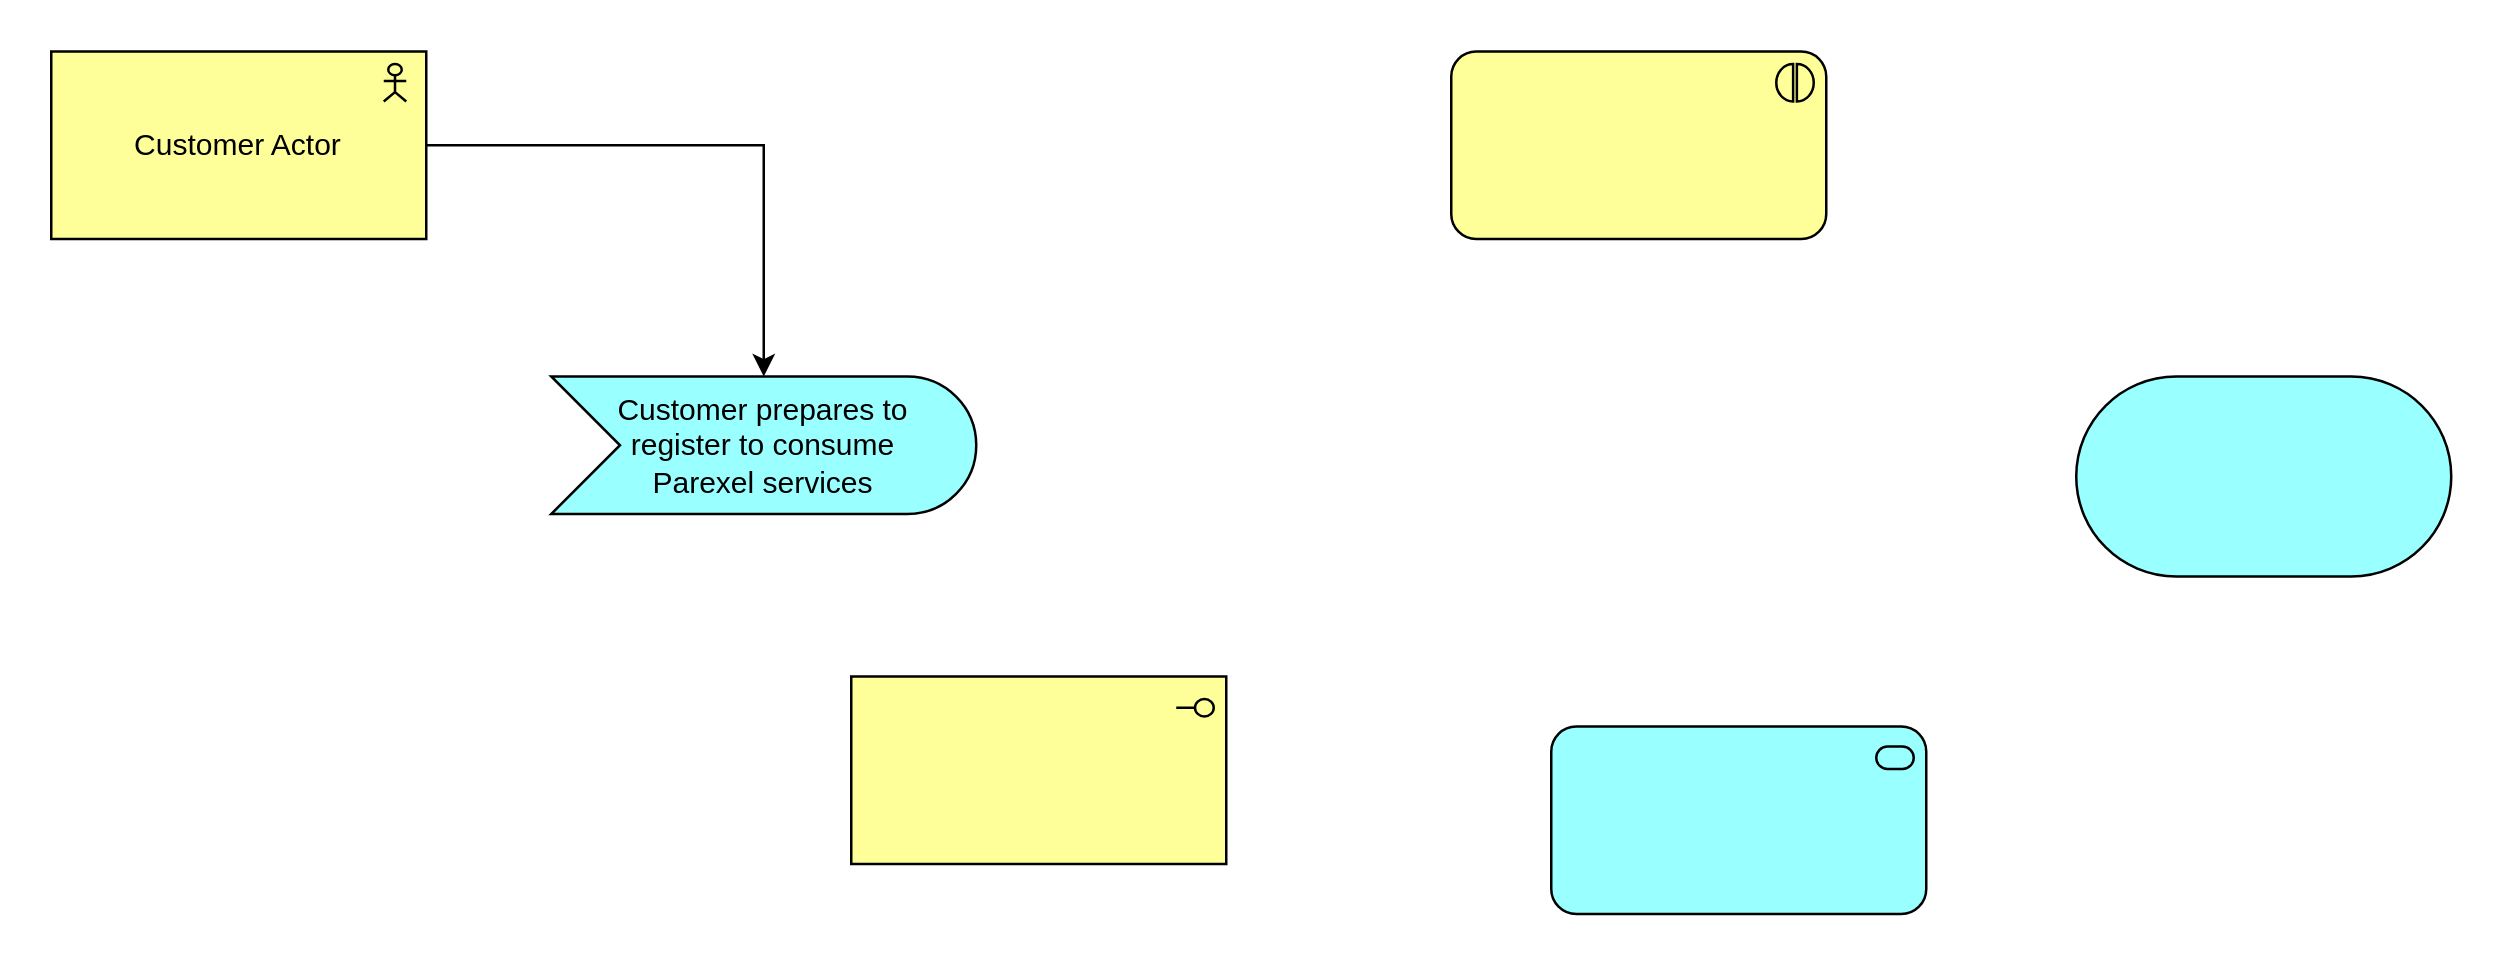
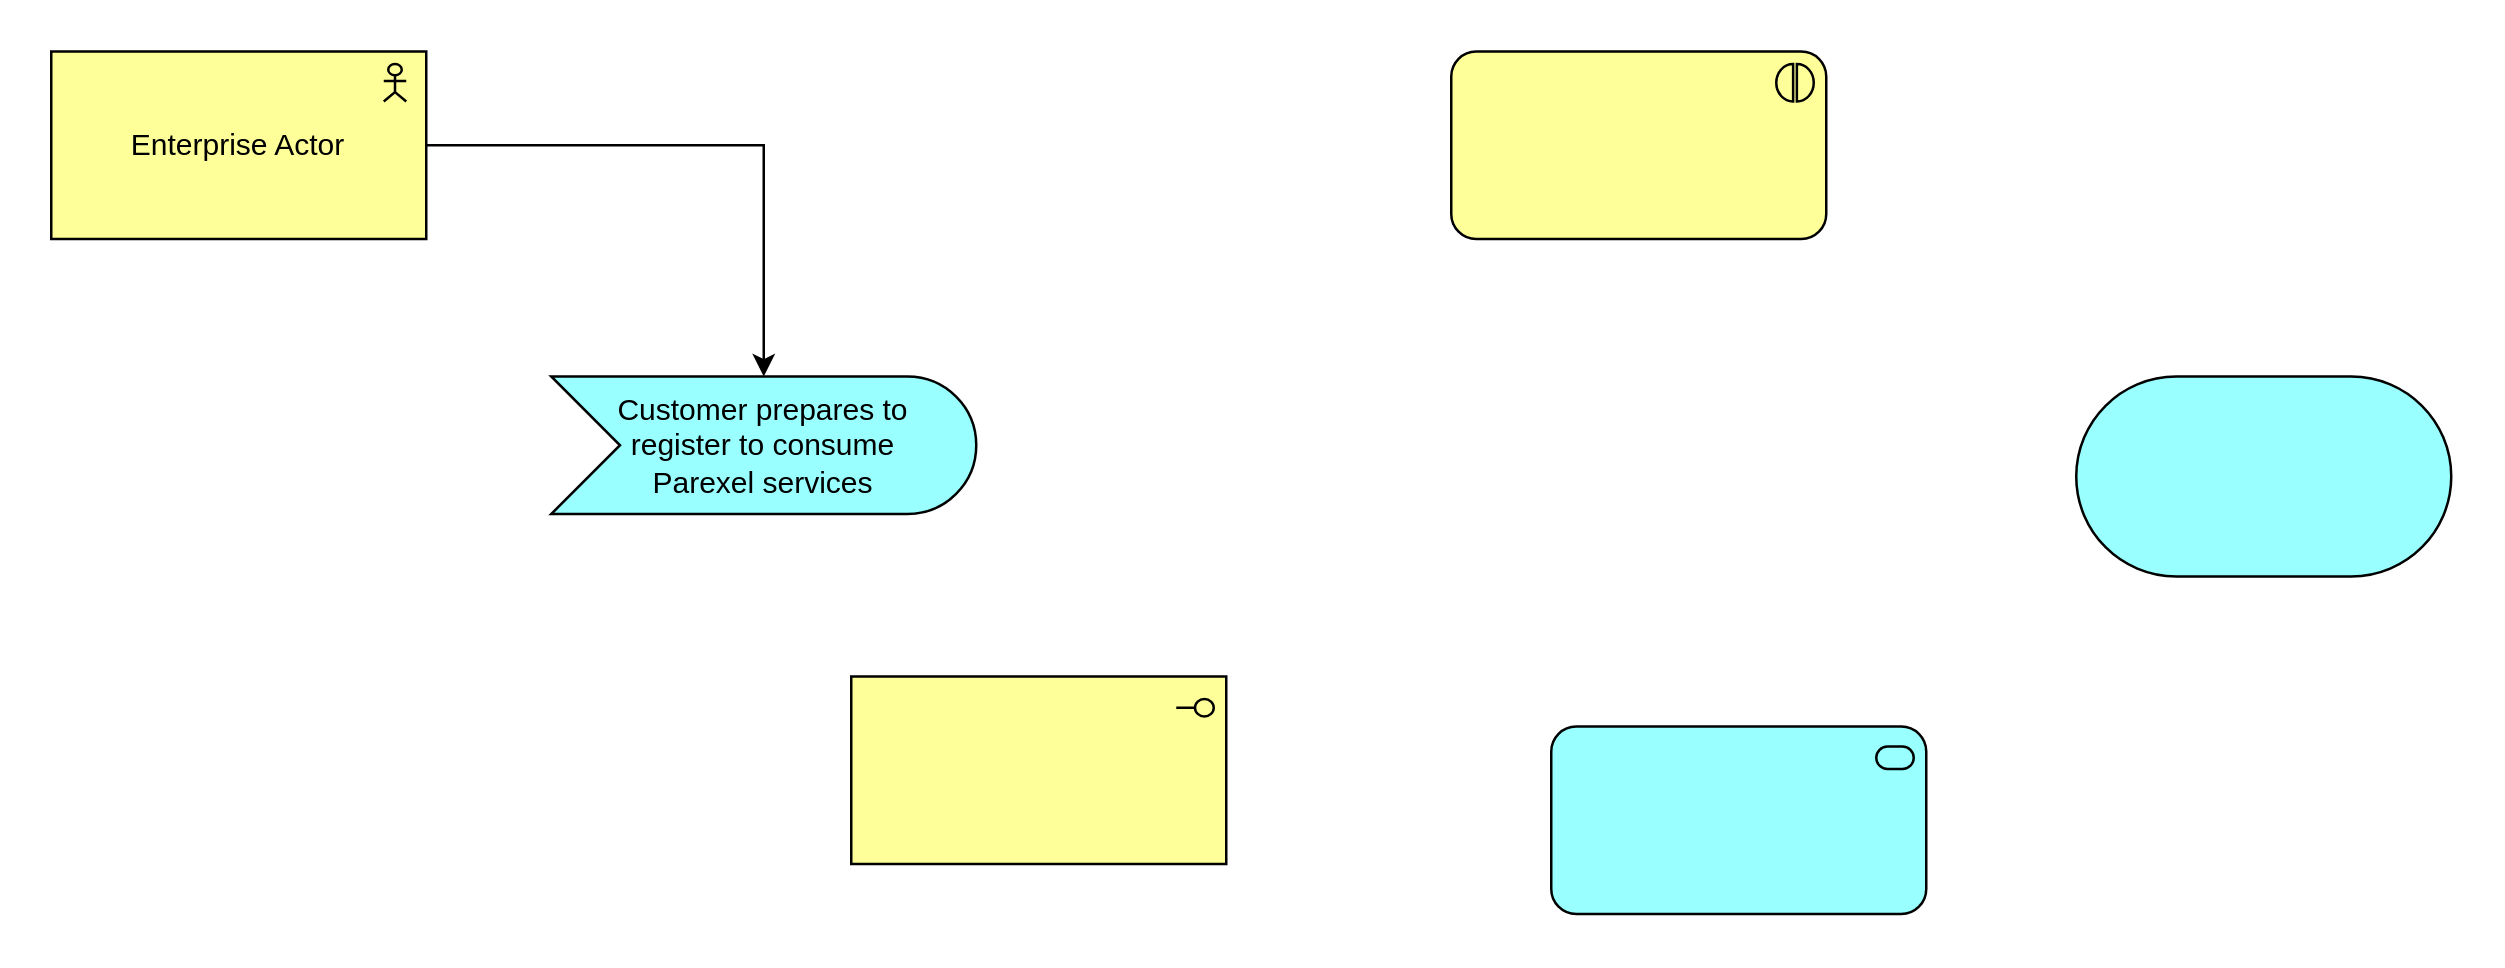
  <mxCell id="0" />
  <mxCell id="1" parent="0" />
  <mxCell id="2" value="Customer prepares to&lt;br&gt;register to&amp;nbsp;consume&lt;br&gt;Parexel services" style="html=1;outlineConnect=0;whiteSpace=wrap;fillColor=#99ffff;shape=mxgraph.archimate3.event;" vertex="1" parent="1"><mxGeometry x="220" y="150" width="170" height="55" as="geometry" /></mxCell>
  <mxCell id="3" value="" style="html=1;outlineConnect=0;whiteSpace=wrap;fillColor=#99ffff;shape=mxgraph.archimate3.application;appType=serv;archiType=rounded" vertex="1" parent="1"><mxGeometry x="620" y="290" width="150" height="75" as="geometry" /></mxCell>
  <mxCell id="4" value="" style="html=1;outlineConnect=0;whiteSpace=wrap;fillColor=#ffff99;shape=mxgraph.archimate3.application;appType=interaction;archiType=rounded;" vertex="1" parent="1"><mxGeometry x="580" y="20" width="150" height="75" as="geometry" /></mxCell>
  <mxCell id="5" value="" style="html=1;outlineConnect=0;whiteSpace=wrap;fillColor=#ffff99;shape=mxgraph.archimate3.application;appType=interface;archiType=square;" vertex="1" parent="1"><mxGeometry x="340" y="270" width="150" height="75" as="geometry" /></mxCell>
  <mxCell id="6" value="" style="html=1;outlineConnect=0;whiteSpace=wrap;fillColor=#99ffff;shape=mxgraph.archimate3.service;" vertex="1" parent="1"><mxGeometry x="830" y="150" width="150" height="80" as="geometry" /></mxCell>
  <mxCell id="7" style="edgeStyle=orthogonalEdgeStyle;rounded=0;orthogonalLoop=1;jettySize=auto;html=1;" edge="1" parent="1" source="8" target="2"><mxGeometry relative="1" as="geometry" /></mxCell>
- <mxCell id="8" value="Customer Actor" style="html=1;outlineConnect=0;whiteSpace=wrap;fillColor=#ffff99;shape=mxgraph.archimate3.application;appType=actor;archiType=square;" vertex="1" parent="1"><mxGeometry x="20" y="20" width="150" height="75" as="geometry" /></mxCell>
+ <mxCell id="8" value="Enterprise Actor" style="html=1;outlineConnect=0;whiteSpace=wrap;fillColor=#ffff99;shape=mxgraph.archimate3.application;appType=actor;archiType=square;" vertex="1" parent="1"><mxGeometry x="20" y="20" width="150" height="75" as="geometry" /></mxCell>
